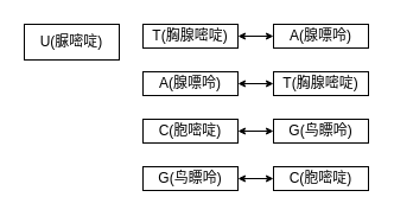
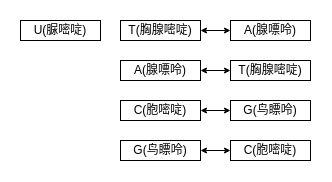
  <mxCell id="0" />
  <mxCell id="1" parent="0" />
  <mxCell id="2" value="T(胸腺嘧啶)" style="rounded=0;whiteSpace=wrap;html=1;" vertex="1" parent="1"><mxGeometry x="120" y="20" width="80" height="20" as="geometry" /></mxCell>
  <mxCell id="3" value="A(腺嘌呤)" style="rounded=0;whiteSpace=wrap;html=1;" vertex="1" parent="1"><mxGeometry x="120" y="60" width="80" height="20" as="geometry" /></mxCell>
  <mxCell id="4" value="C(胞嘧啶)" style="rounded=0;whiteSpace=wrap;html=1;" vertex="1" parent="1"><mxGeometry x="120" y="100" width="80" height="20" as="geometry" /></mxCell>
  <mxCell id="5" value="G(鸟瞟呤)" style="rounded=0;whiteSpace=wrap;html=1;" vertex="1" parent="1"><mxGeometry x="120" y="140" width="80" height="20" as="geometry" /></mxCell>
  <mxCell id="6" value="A(腺嘌呤)" style="rounded=0;whiteSpace=wrap;html=1;" vertex="1" parent="1"><mxGeometry x="230" y="20" width="80" height="20" as="geometry" /></mxCell>
  <mxCell id="7" value="T(胸腺嘧啶)" style="rounded=0;whiteSpace=wrap;html=1;" vertex="1" parent="1"><mxGeometry x="230" y="60" width="80" height="20" as="geometry" /></mxCell>
  <mxCell id="8" value="C(胞嘧啶)" style="rounded=0;whiteSpace=wrap;html=1;" vertex="1" parent="1"><mxGeometry x="230" y="140" width="80" height="20" as="geometry" /></mxCell>
  <mxCell id="9" value="G(鸟瞟呤)" style="rounded=0;whiteSpace=wrap;html=1;" vertex="1" parent="1"><mxGeometry x="230" y="100" width="80" height="20" as="geometry" /></mxCell>
  <mxCell id="10" value="" style="endArrow=classic;startArrow=classic;html=1;startSize=4;endSize=4;exitX=1;exitY=0.5;exitDx=0;exitDy=0;entryX=0;entryY=0.5;entryDx=0;entryDy=0;" edge="1" parent="1" source="2" target="6"><mxGeometry width="50" height="50" relative="1" as="geometry"><mxPoint x="280" y="180" as="sourcePoint" /><mxPoint x="330" y="130" as="targetPoint" /></mxGeometry></mxCell>
  <mxCell id="11" value="" style="endArrow=classic;startArrow=classic;html=1;startSize=4;endSize=4;exitX=1;exitY=0.5;exitDx=0;exitDy=0;entryX=0;entryY=0.5;entryDx=0;entryDy=0;" edge="1" parent="1" source="3" target="7"><mxGeometry width="50" height="50" relative="1" as="geometry"><mxPoint x="210" y="40" as="sourcePoint" /><mxPoint x="240" y="40" as="targetPoint" /></mxGeometry></mxCell>
  <mxCell id="12" value="" style="endArrow=classic;startArrow=classic;html=1;startSize=4;endSize=4;exitX=1;exitY=0.5;exitDx=0;exitDy=0;entryX=0;entryY=0.5;entryDx=0;entryDy=0;" edge="1" parent="1" source="5" target="8"><mxGeometry width="50" height="50" relative="1" as="geometry"><mxPoint x="210" y="40" as="sourcePoint" /><mxPoint x="240" y="40" as="targetPoint" /></mxGeometry></mxCell>
  <mxCell id="13" value="" style="endArrow=classic;startArrow=classic;html=1;startSize=4;endSize=4;exitX=1;exitY=0.5;exitDx=0;exitDy=0;entryX=0;entryY=0.5;entryDx=0;entryDy=0;" edge="1" parent="1" source="4" target="9"><mxGeometry width="50" height="50" relative="1" as="geometry"><mxPoint x="210" y="80" as="sourcePoint" /><mxPoint x="240" y="80" as="targetPoint" /></mxGeometry></mxCell>
- <mxCell id="14" value="U(脲嘧啶)" style="rounded=0;whiteSpace=wrap;html=1;" vertex="1" parent="1"><mxGeometry x="20" y="20" width="80" height="30" as="geometry" /></mxCell>
+ <mxCell id="14" value="U(脲嘧啶)" style="rounded=0;whiteSpace=wrap;html=1;" vertex="1" parent="1"><mxGeometry x="20" y="20" width="80" height="20" as="geometry" /></mxCell>
